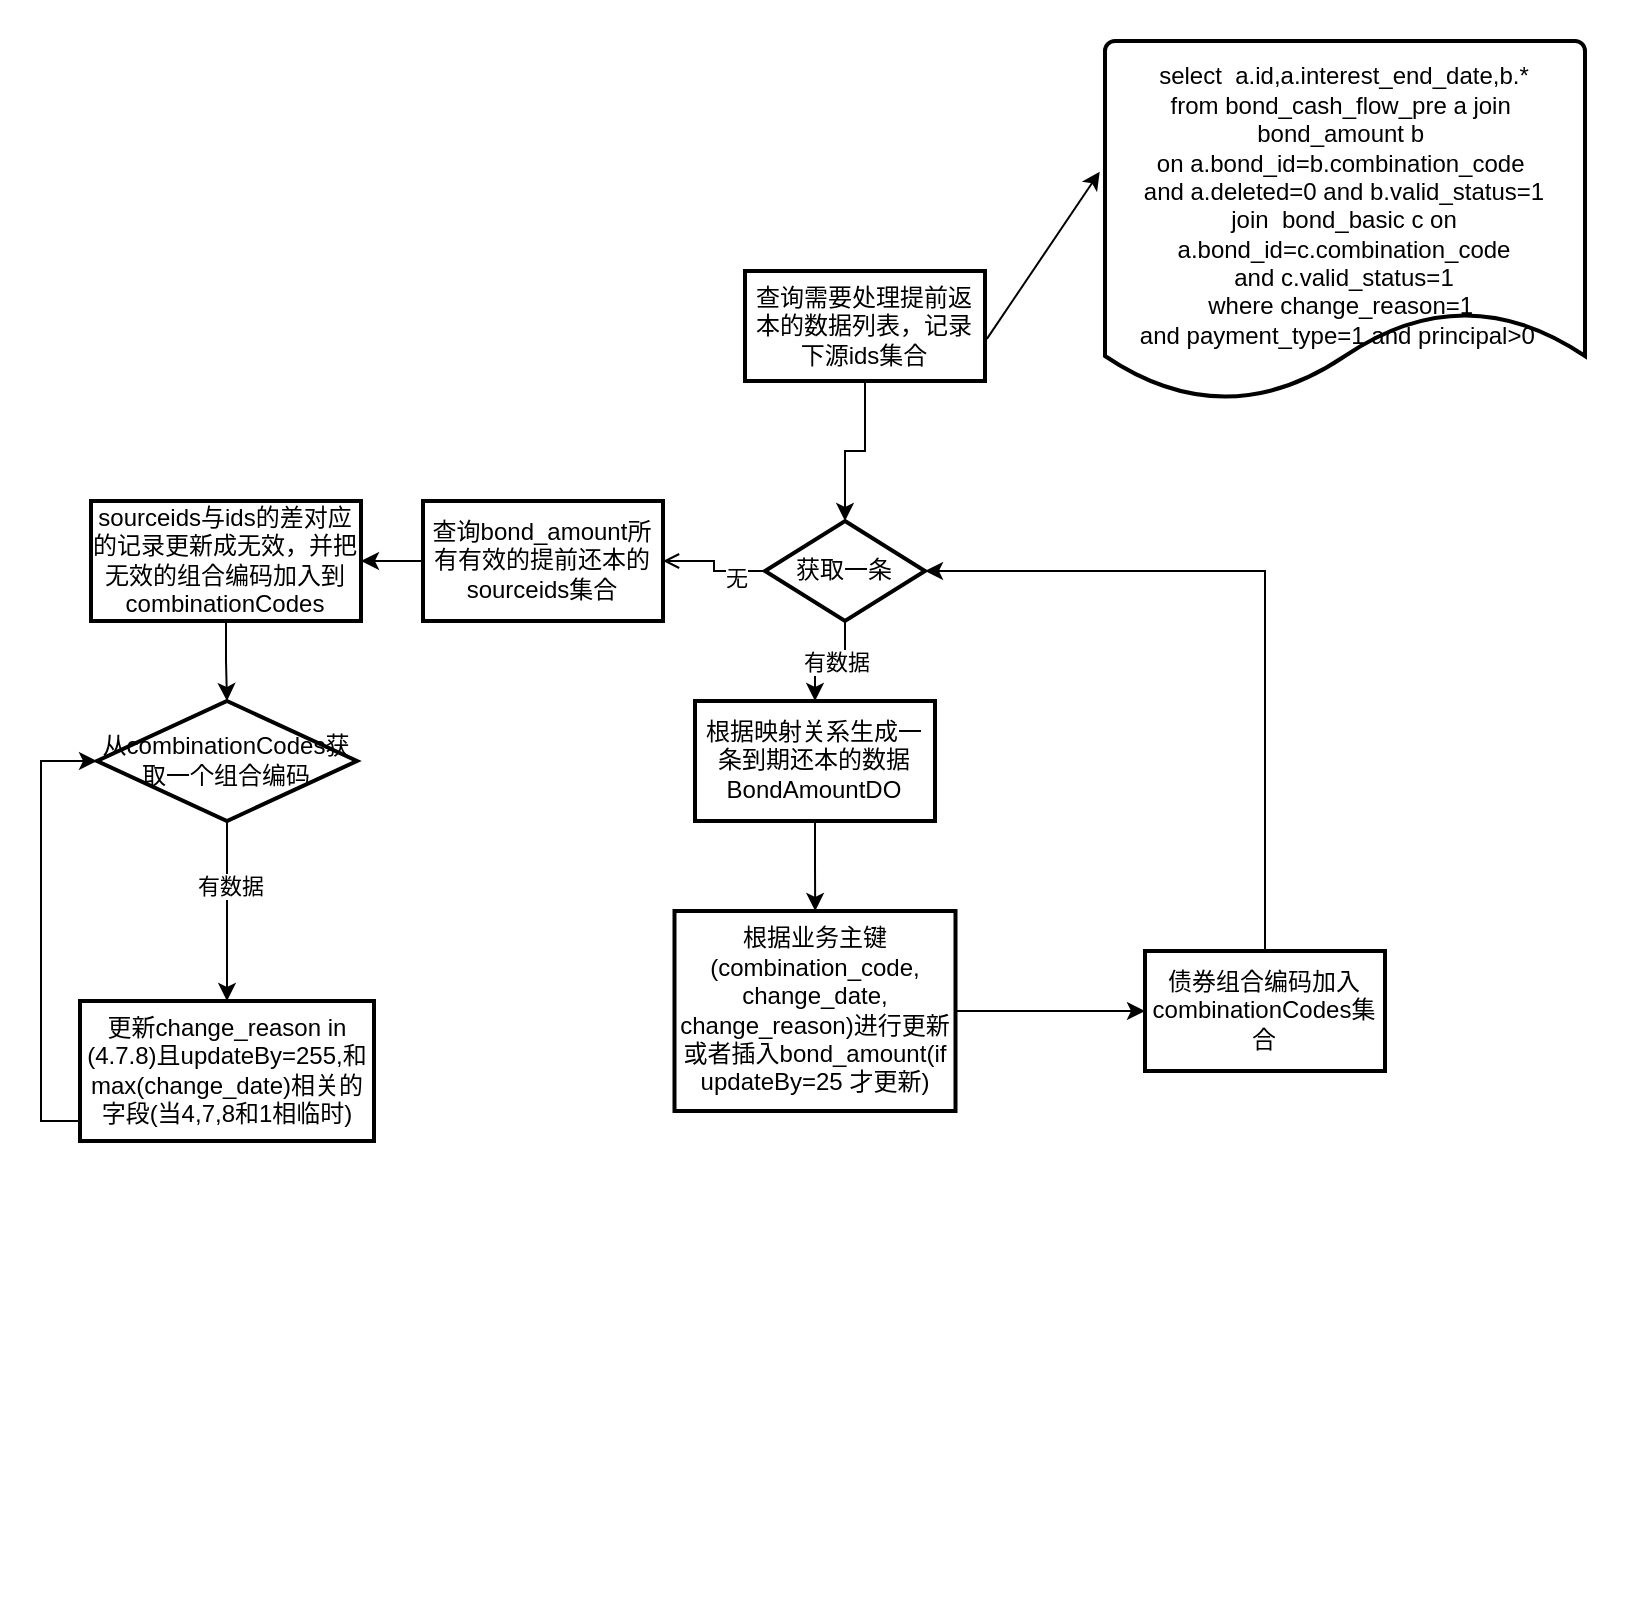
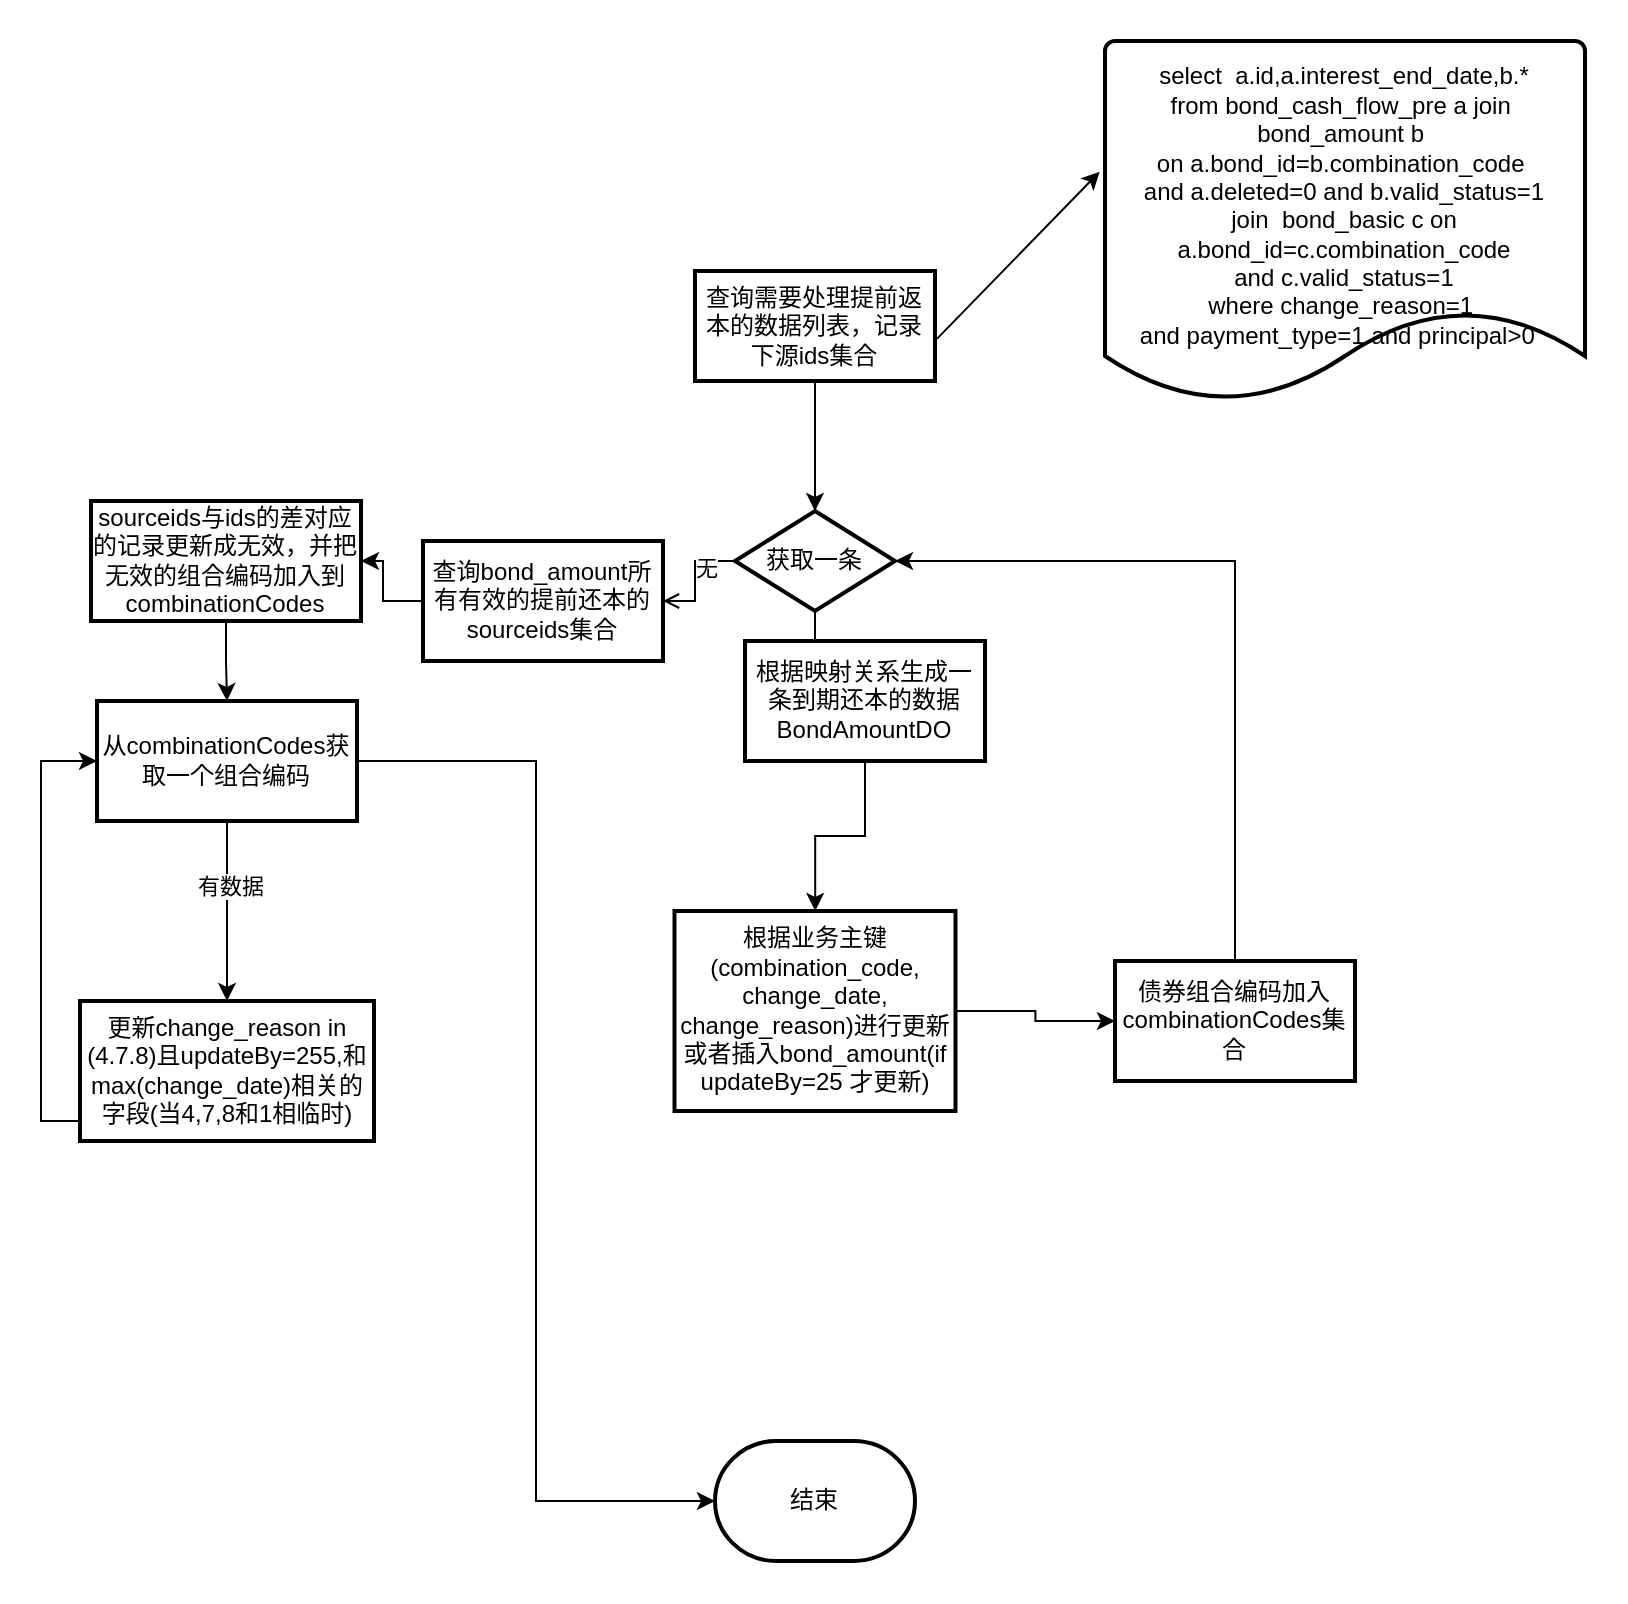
  <mxCell id="0" />
  <mxCell id="1" parent="0" />
  <mxCell id="2" value="" style="edgeStyle=orthogonalEdgeStyle;rounded=0;orthogonalLoop=1;jettySize=auto;html=1;" edge="1" parent="1" source="3" target="10"><mxGeometry relative="1" as="geometry" /></mxCell>
- <mxCell id="3" value="查询需要处理提前返本的数据列表，记录下源ids集合" style="whiteSpace=wrap;html=1;strokeWidth=2;" vertex="1" parent="1"><mxGeometry x="372" y="135" width="120" height="55" as="geometry" /></mxCell>
+ <mxCell id="3" value="查询需要处理提前返本的数据列表，记录下源ids集合" style="whiteSpace=wrap;html=1;strokeWidth=2;" vertex="1" parent="1"><mxGeometry x="347" y="135" width="120" height="55" as="geometry" /></mxCell>
  <mxCell id="4" value="&lt;div&gt;select&amp;nbsp; a.id,a.interest_end_date,b.*&lt;/div&gt;&lt;div&gt;from bond_cash_flow_pre a join&amp;nbsp; bond_amount b&amp;nbsp;&lt;/div&gt;&lt;div&gt;on a.bond_id=b.combination_code&amp;nbsp;&lt;/div&gt;&lt;div&gt;and a.deleted=0 and b.valid_status=1&lt;/div&gt;&lt;div&gt;join&amp;nbsp; bond_basic c on a.bond_id=c.combination_code&lt;/div&gt;&lt;div&gt;and c.valid_status=1&lt;/div&gt;&lt;div&gt;where change_reason=1&amp;nbsp;&lt;/div&gt;&lt;div&gt;and payment_type=1 and principal&amp;gt;0&amp;nbsp;&amp;nbsp;&lt;/div&gt;&lt;div&gt;&lt;br&gt;&lt;/div&gt;" style="strokeWidth=2;html=1;shape=mxgraph.flowchart.document2;whiteSpace=wrap;size=0.25;" vertex="1" parent="1"><mxGeometry x="552" y="20" width="240" height="180" as="geometry" /></mxCell>
  <mxCell id="5" value="" style="endArrow=classic;html=1;rounded=0;exitX=1.008;exitY=0.617;exitDx=0;exitDy=0;exitPerimeter=0;entryX=-0.011;entryY=0.363;entryDx=0;entryDy=0;entryPerimeter=0;" edge="1" parent="1" source="3" target="4"><mxGeometry width="50" height="50" relative="1" as="geometry"><mxPoint x="472" y="290" as="sourcePoint" /><mxPoint x="522" y="240" as="targetPoint" /></mxGeometry></mxCell>
  <mxCell id="6" value="" style="edgeStyle=orthogonalEdgeStyle;rounded=0;orthogonalLoop=1;jettySize=auto;html=1;" edge="1" parent="1" source="10" target="12"><mxGeometry relative="1" as="geometry" /></mxCell>
  <mxCell id="7" value="有数据" style="edgeLabel;html=1;align=center;verticalAlign=middle;resizable=0;points=[];" vertex="1" connectable="0" parent="6"><mxGeometry x="-0.093" relative="1" as="geometry"><mxPoint as="offset" /></mxGeometry></mxCell>
  <mxCell id="8" value="" style="edgeStyle=orthogonalEdgeStyle;rounded=0;orthogonalLoop=1;jettySize=auto;html=1;endArrow=open;" edge="1" parent="1" source="10" target="25"><mxGeometry relative="1" as="geometry" /></mxCell>
  <mxCell id="9" value="无" style="edgeLabel;html=1;align=center;verticalAlign=middle;resizable=0;points=[];" vertex="1" connectable="0" parent="8"><mxGeometry x="-0.455" y="3" relative="1" as="geometry"><mxPoint as="offset" /></mxGeometry></mxCell>
- <mxCell id="10" value="获取一条" style="rhombus;whiteSpace=wrap;html=1;strokeWidth=2;" vertex="1" parent="1"><mxGeometry x="382" y="260" width="80" height="50" as="geometry" /></mxCell>
+ <mxCell id="10" value="获取一条" style="rhombus;whiteSpace=wrap;html=1;strokeWidth=2;" vertex="1" parent="1"><mxGeometry x="367" y="255" width="80" height="50" as="geometry" /></mxCell>
  <mxCell id="11" value="" style="edgeStyle=orthogonalEdgeStyle;rounded=0;orthogonalLoop=1;jettySize=auto;html=1;" edge="1" parent="1" source="12" target="15"><mxGeometry relative="1" as="geometry" /></mxCell>
- <mxCell id="12" value="根据映射关系生成一条到期还本的数据BondAmountDO" style="whiteSpace=wrap;html=1;strokeWidth=2;" vertex="1" parent="1"><mxGeometry x="347" y="350" width="120" height="60" as="geometry" /></mxCell>
+ <mxCell id="12" value="根据映射关系生成一条到期还本的数据BondAmountDO" style="whiteSpace=wrap;html=1;strokeWidth=2;" vertex="1" parent="1"><mxGeometry x="372" y="320" width="120" height="60" as="geometry" /></mxCell>
+ <mxCell id="13" value="结束" style="strokeWidth=2;html=1;shape=mxgraph.flowchart.terminator;whiteSpace=wrap;" vertex="1" parent="1"><mxGeometry x="357" y="720" width="100" height="60" as="geometry" /></mxCell>
  <mxCell id="14" value="" style="edgeStyle=orthogonalEdgeStyle;rounded=0;orthogonalLoop=1;jettySize=auto;html=1;" edge="1" parent="1" source="15" target="17"><mxGeometry relative="1" as="geometry" /></mxCell>
  <mxCell id="15" value="根据业务主键(combination_code,&lt;br&gt;change_date,&lt;br&gt;change_reason)进行更新或者插入bond_amount(if updateBy=25 才更新)" style="whiteSpace=wrap;html=1;strokeWidth=2;" vertex="1" parent="1"><mxGeometry x="336.75" y="455" width="140.5" height="100" as="geometry" /></mxCell>
  <mxCell id="16" value="" style="edgeStyle=orthogonalEdgeStyle;rounded=0;orthogonalLoop=1;jettySize=auto;html=1;entryX=1;entryY=0.5;entryDx=0;entryDy=0;exitX=0.5;exitY=0;exitDx=0;exitDy=0;" edge="1" parent="1" source="17" target="10"><mxGeometry relative="1" as="geometry"><mxPoint x="632" y="300" as="targetPoint" /></mxGeometry></mxCell>
- <mxCell id="17" value="债券组合编码加入combinationCodes集合" style="whiteSpace=wrap;html=1;strokeWidth=2;" vertex="1" parent="1"><mxGeometry x="572" y="475" width="120" height="60" as="geometry" /></mxCell>
+ <mxCell id="17" value="债券组合编码加入combinationCodes集合" style="whiteSpace=wrap;html=1;strokeWidth=2;" vertex="1" parent="1"><mxGeometry x="557" y="480" width="120" height="60" as="geometry" /></mxCell>
  <mxCell id="18" value="" style="edgeStyle=orthogonalEdgeStyle;rounded=0;orthogonalLoop=1;jettySize=auto;html=1;" edge="1" parent="1" source="21" target="23"><mxGeometry relative="1" as="geometry" /></mxCell>
  <mxCell id="19" value="有数据" style="edgeLabel;html=1;align=center;verticalAlign=middle;resizable=0;points=[];" vertex="1" connectable="0" parent="18"><mxGeometry x="-0.279" y="1" relative="1" as="geometry"><mxPoint as="offset" /></mxGeometry></mxCell>
- <mxCell id="21" value="从combinationCodes获&lt;br&gt;取一个组合编码" style="rhombus;whiteSpace=wrap;html=1;strokeWidth=2;" vertex="1" parent="1"><mxGeometry x="48" y="350" width="130" height="60" as="geometry" /></mxCell>
+ <mxCell id="20" value="" style="edgeStyle=orthogonalEdgeStyle;rounded=0;orthogonalLoop=1;jettySize=auto;html=1;entryX=0;entryY=0.5;entryDx=0;entryDy=0;entryPerimeter=0;" edge="1" parent="1" source="21" target="13"><mxGeometry relative="1" as="geometry"><mxPoint x="263" y="380" as="targetPoint" /></mxGeometry></mxCell>
+ <mxCell id="21" value="从combinationCodes获&lt;br&gt;取一个组合编码" style="whiteSpace=wrap;html=1;strokeWidth=2;rounded=0;" vertex="1" parent="1"><mxGeometry x="48" y="350" width="130" height="60" as="geometry" /></mxCell>
  <mxCell id="22" value="" style="edgeStyle=orthogonalEdgeStyle;rounded=0;orthogonalLoop=1;jettySize=auto;html=1;entryX=0;entryY=0.5;entryDx=0;entryDy=0;exitX=0;exitY=0.5;exitDx=0;exitDy=0;" edge="1" parent="1" source="23" target="21"><mxGeometry relative="1" as="geometry"><mxPoint x="60" y="505" as="sourcePoint" /><mxPoint x="-15" y="505" as="targetPoint" /><Array as="points"><mxPoint x="55" y="560" /><mxPoint x="20" y="560" /><mxPoint x="20" y="380" /></Array></mxGeometry></mxCell>
  <mxCell id="23" value="更新change_reason in (4.7.8)且updateBy=255,和max(change_date)相关的字段(当4,7,8和1相临时)" style="whiteSpace=wrap;html=1;strokeWidth=2;" vertex="1" parent="1"><mxGeometry x="39.5" y="500" width="147" height="70" as="geometry" /></mxCell>
  <mxCell id="24" value="" style="edgeStyle=orthogonalEdgeStyle;rounded=0;orthogonalLoop=1;jettySize=auto;html=1;" edge="1" parent="1" source="25" target="27"><mxGeometry relative="1" as="geometry" /></mxCell>
- <mxCell id="25" value="查询bond_amount所有有效的提前还本的&lt;br&gt;sourceids集合" style="whiteSpace=wrap;html=1;strokeWidth=2;" vertex="1" parent="1"><mxGeometry x="211" y="250" width="120" height="60" as="geometry" /></mxCell>
+ <mxCell id="25" value="查询bond_amount所有有效的提前还本的&lt;br&gt;sourceids集合" style="whiteSpace=wrap;html=1;strokeWidth=2;" vertex="1" parent="1"><mxGeometry x="211" y="270" width="120" height="60" as="geometry" /></mxCell>
  <mxCell id="26" value="" style="edgeStyle=orthogonalEdgeStyle;rounded=0;orthogonalLoop=1;jettySize=auto;html=1;" edge="1" parent="1" source="27" target="21"><mxGeometry relative="1" as="geometry" /></mxCell>
  <mxCell id="27" value="sourceids与ids的差对应的记录更新成无效，并把无效的组合编码加入到combinationCodes" style="whiteSpace=wrap;html=1;strokeWidth=2;" vertex="1" parent="1"><mxGeometry x="45" y="250" width="135" height="60" as="geometry" /></mxCell>
